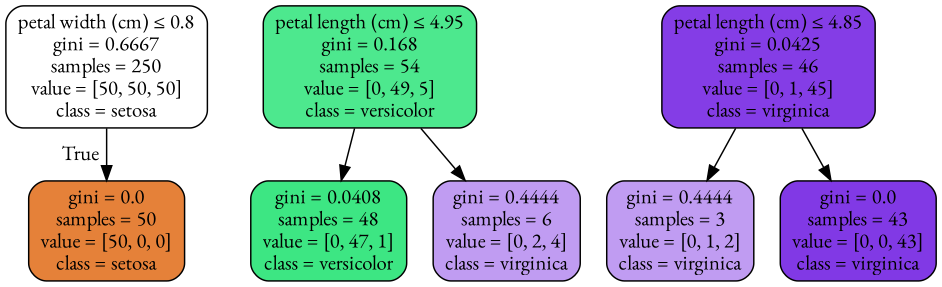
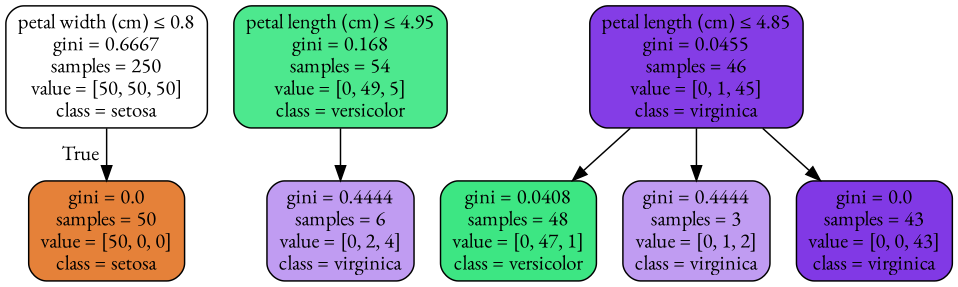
  digraph {
    fontname="EB Garamond"
    node [color=black fillcolor="#8139e57f" fontname="EB Garamond" shape=box style="filled, rounded"]
    edge [fontname="EB Garamond"]
    n1 [fillcolor="#e5813900" label=<petal width (cm) &le; 0.8<br/>gini = 0.6667<br/>samples = 250<br/>value = [50, 50, 50]<br/>class = setosa>]
    n2 [fillcolor="#e58139ff" label=<gini = 0.0<br/>samples = 50<br/>value = [50, 0, 0]<br/>class = setosa>]
    n3 [fillcolor="#39e581e5" label=<petal length (cm) &le; 4.95<br/>gini = 0.168<br/>samples = 54<br/>value = [0, 49, 5]<br/>class = versicolor>]
    n4 [fillcolor="#39e581fa" label=<gini = 0.0408<br/>samples = 48<br/>value = [0, 47, 1]<br/>class = versicolor>]
    n5 [label=<gini = 0.4444<br/>samples = 6<br/>value = [0, 2, 4]<br/>class = virginica>]
-   n6 [fillcolor="#8139e5f9" label=<petal length (cm) &le; 4.85<br/>gini = 0.0425<br/>samples = 46<br/>value = [0, 1, 45]<br/>class = virginica>]
+   n6 [fillcolor="#8139e5f9" label=<petal length (cm) &le; 4.85<br/>gini = 0.0455<br/>samples = 46<br/>value = [0, 1, 45]<br/>class = virginica>]
    n7 [label=<gini = 0.4444<br/>samples = 3<br/>value = [0, 1, 2]<br/>class = virginica>]
    n8 [fillcolor="#8139e5ff" label=<gini = 0.0<br/>samples = 43<br/>value = [0, 0, 43]<br/>class = virginica>]
    n1 -> n2 [headlabel=True labelangle=45 labeldistance=2.5]
-   n3 -> n4
+   n6 -> n4
    n3 -> n5
    n6 -> n7
    n6 -> n8
  }
